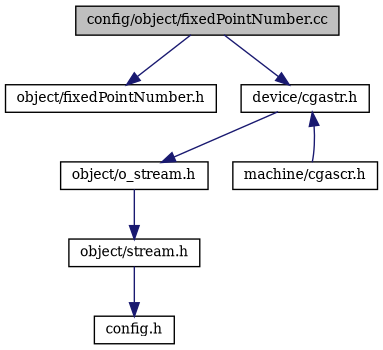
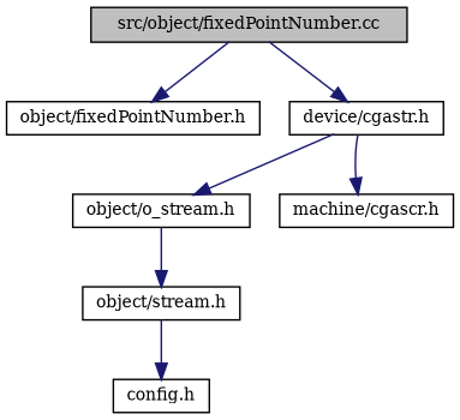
  digraph {
    fontname="DejaVu Serif"
    node [color=black fontname="DejaVu Serif" fontsize=10 shape=record]
    edge [color=midnightblue fontname="DejaVu Serif" fontsize=10 labelfontname=FreeSans labelfontsize=10 style=solid]
-   n1 [fillcolor=grey75 fontcolor=black height=0.2 label="config/object/fixedPointNumber.cc" style=filled width=0.4]
+   n1 [fillcolor=grey75 fontcolor=black height=0.2 label="src/object/fixedPointNumber.cc" style=filled width=0.4]
    n2 [height=0.2 label="object/fixedPointNumber.h" width=0.4]
    n3 [height=0.2 label="device/cgastr.h" width=0.4]
    n4 [height=0.2 label="object/o_stream.h" width=0.4]
    n5 [height=0.2 label="machine/cgascr.h" width=0.4]
    n6 [height=0.2 label="object/stream.h" width=0.4]
    n7 [height=0.2 label="config.h" width=0.4]
    n1 -> n2
    n1 -> n3
    n3 -> n4
-   n5 -> n3
+   n3 -> n5
    n4 -> n6
    n6 -> n7
  }
